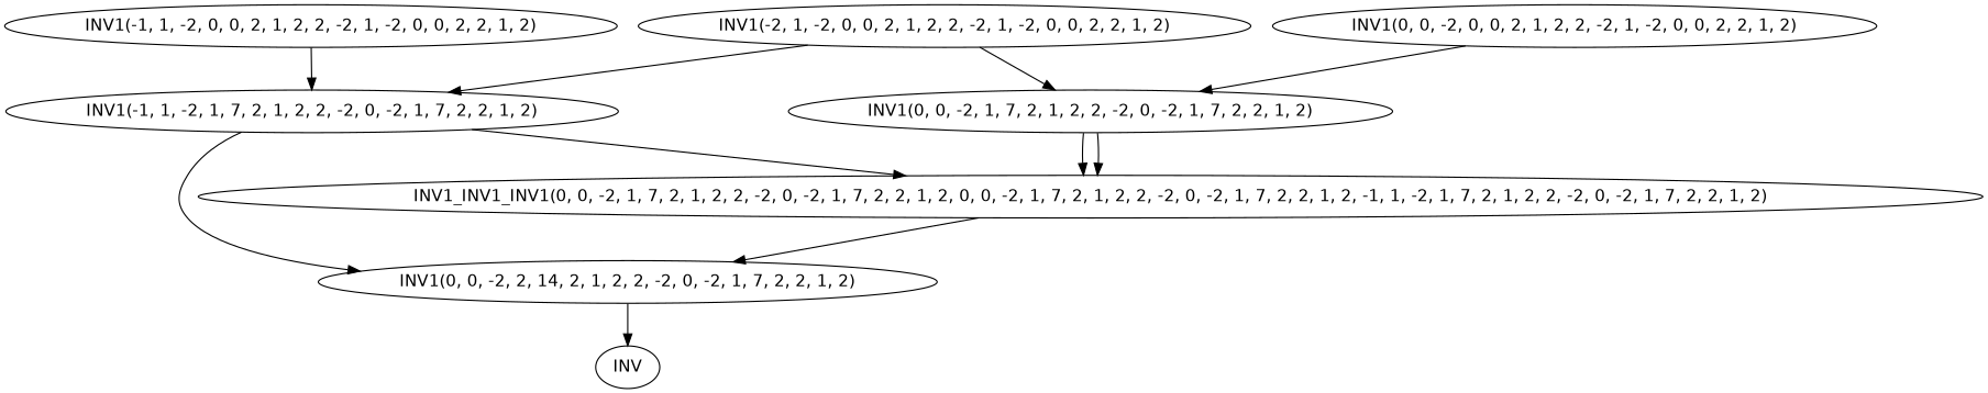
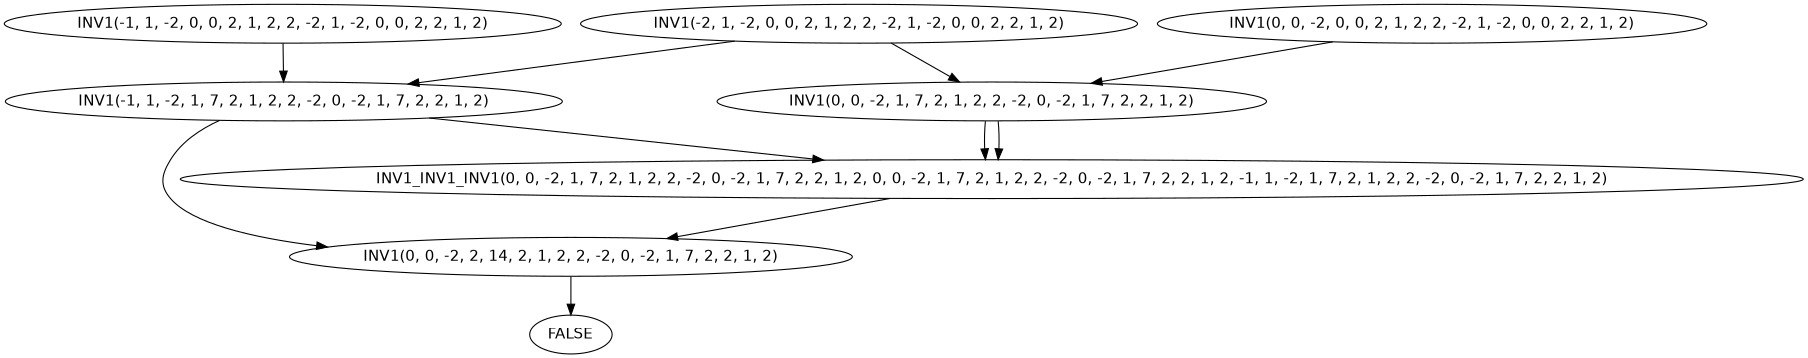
  digraph {
    fontname="DejaVu Sans"
    node [fontname="DejaVu Sans"]
    edge [fontname="DejaVu Sans"]
-   n1 [label=INV]
+   n1 [label=FALSE]
    n2 [label="INV1(0, 0, -2, 2, 14, 2, 1, 2, 2, -2, 0, -2, 1, 7, 2, 2, 1, 2)"]
    n3 [label="INV1(-1, 1, -2, 1, 7, 2, 1, 2, 2, -2, 0, -2, 1, 7, 2, 2, 1, 2)"]
    n4 [label="INV1_INV1_INV1(0, 0, -2, 1, 7, 2, 1, 2, 2, -2, 0, -2, 1, 7, 2, 2, 1, 2, 0, 0, -2, 1, 7, 2, 1, 2, 2, -2, 0, -2, 1, 7, 2, 2, 1, 2, -1, 1, -2, 1, 7, 2, 1, 2, 2, -2, 0, -2, 1, 7, 2, 2, 1, 2)"]
    n5 [label="INV1(0, 0, -2, 1, 7, 2, 1, 2, 2, -2, 0, -2, 1, 7, 2, 2, 1, 2)"]
    n6 [label="INV1(-1, 1, -2, 0, 0, 2, 1, 2, 2, -2, 1, -2, 0, 0, 2, 2, 1, 2)"]
    n7 [label="INV1(-2, 1, -2, 0, 0, 2, 1, 2, 2, -2, 1, -2, 0, 0, 2, 2, 1, 2)"]
    n8 [label="INV1(0, 0, -2, 0, 0, 2, 1, 2, 2, -2, 1, -2, 0, 0, 2, 2, 1, 2)"]
    n2 -> n1
    n3 -> n2
    n3 -> n4
    n4 -> n2
    n5 -> n4
    n5 -> n4
    n6 -> n3
    n7 -> n3
    n7 -> n5
    n8 -> n5
  }
